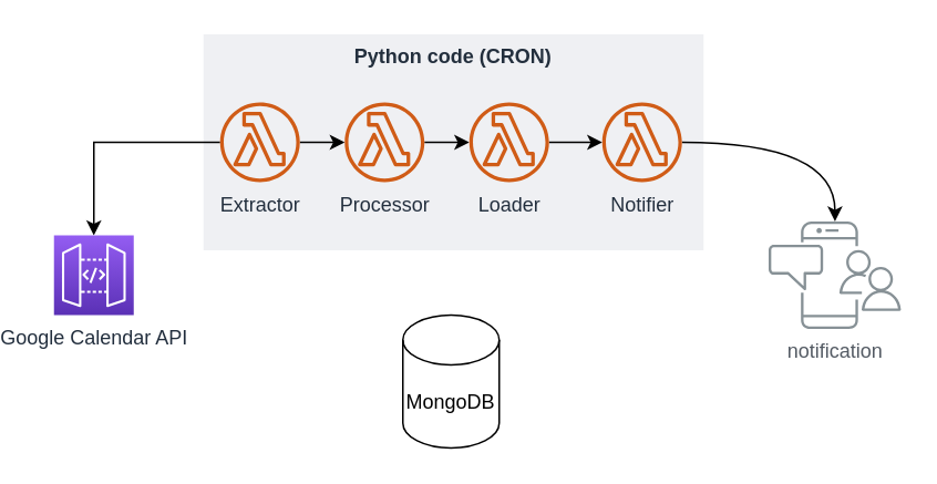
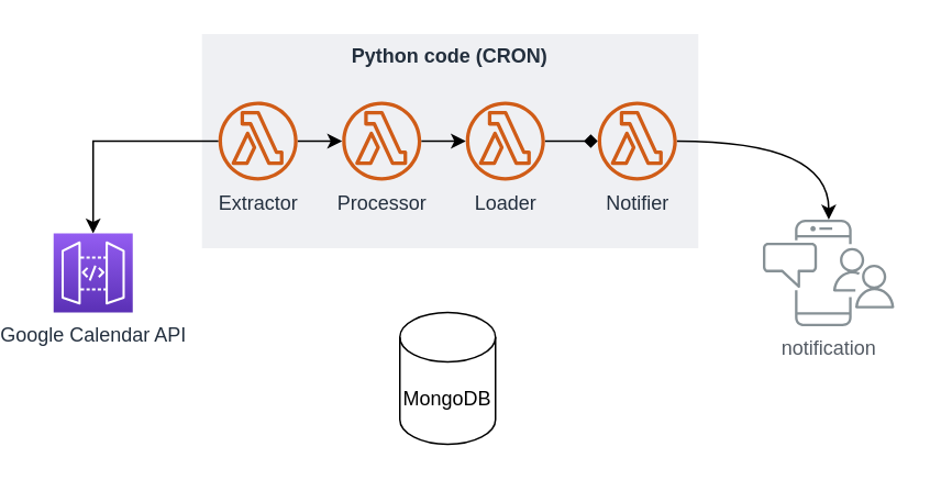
  <mxCell id="0" />
  <mxCell id="1" parent="0" />
  <mxCell id="2" value="Python code (CRON)" style="fillColor=#EFF0F3;strokeColor=none;dashed=0;verticalAlign=top;fontStyle=1;fontColor=#232F3D;" vertex="1" parent="1"><mxGeometry x="110" y="20" width="301" height="130" as="geometry" /></mxCell>
  <mxCell id="3" value="notification" style="outlineConnect=0;gradientColor=none;fontColor=#545B64;strokeColor=none;fillColor=#879196;dashed=0;verticalLabelPosition=bottom;verticalAlign=top;align=center;html=1;fontSize=12;fontStyle=0;aspect=fixed;shape=mxgraph.aws4.illustration_notification;pointerEvents=1" vertex="1" parent="1"><mxGeometry x="450" y="132.6" width="80" height="64.8" as="geometry" /></mxCell>
  <mxCell id="4" style="edgeStyle=orthogonalEdgeStyle;rounded=0;orthogonalLoop=1;jettySize=auto;html=1;entryX=0.5;entryY=0;entryDx=0;entryDy=0;entryPerimeter=0;" edge="1" parent="1" source="6" target="9"><mxGeometry relative="1" as="geometry" /></mxCell>
  <mxCell id="5" style="edgeStyle=orthogonalEdgeStyle;rounded=0;orthogonalLoop=1;jettySize=auto;html=1;" edge="1" parent="1" source="6" target="8"><mxGeometry relative="1" as="geometry" /></mxCell>
  <mxCell id="6" value="Extractor" style="outlineConnect=0;fontColor=#232F3E;gradientColor=none;fillColor=#D05C17;strokeColor=none;dashed=0;verticalLabelPosition=bottom;verticalAlign=top;align=center;html=1;fontSize=12;fontStyle=0;aspect=fixed;pointerEvents=1;shape=mxgraph.aws4.lambda_function;" vertex="1" parent="1"><mxGeometry x="120" y="61" width="48" height="48" as="geometry" /></mxCell>
  <mxCell id="7" style="edgeStyle=orthogonalEdgeStyle;rounded=0;orthogonalLoop=1;jettySize=auto;html=1;" edge="1" parent="1" source="8" target="14"><mxGeometry relative="1" as="geometry" /></mxCell>
  <mxCell id="8" value="&lt;div&gt;Processor&lt;/div&gt;" style="outlineConnect=0;fontColor=#232F3E;gradientColor=none;fillColor=#D05C17;strokeColor=none;dashed=0;verticalLabelPosition=bottom;verticalAlign=top;align=center;html=1;fontSize=12;fontStyle=0;aspect=fixed;pointerEvents=1;shape=mxgraph.aws4.lambda_function;" vertex="1" parent="1"><mxGeometry x="195" y="61" width="48" height="48" as="geometry" /></mxCell>
  <mxCell id="9" value="Google Calendar API" style="points=[[0,0,0],[0.25,0,0],[0.5,0,0],[0.75,0,0],[1,0,0],[0,1,0],[0.25,1,0],[0.5,1,0],[0.75,1,0],[1,1,0],[0,0.25,0],[0,0.5,0],[0,0.75,0],[1,0.25,0],[1,0.5,0],[1,0.75,0]];outlineConnect=0;fontColor=#232F3E;gradientColor=#945DF2;gradientDirection=north;fillColor=#5A30B5;strokeColor=#ffffff;dashed=0;verticalLabelPosition=bottom;verticalAlign=top;align=center;html=1;fontSize=12;fontStyle=0;aspect=fixed;shape=mxgraph.aws4.resourceIcon;resIcon=mxgraph.aws4.api_gateway;" vertex="1" parent="1"><mxGeometry x="20" y="141" width="48" height="48" as="geometry" /></mxCell>
  <mxCell id="10" value="MongoDB" style="shape=cylinder3;whiteSpace=wrap;html=1;boundedLbl=1;backgroundOutline=1;size=15;" vertex="1" parent="1"><mxGeometry x="230" y="189" width="58" height="80" as="geometry" /></mxCell>
  <mxCell id="11" style="edgeStyle=orthogonalEdgeStyle;curved=1;orthogonalLoop=1;jettySize=auto;html=1;" edge="1" parent="1" source="12" target="3"><mxGeometry relative="1" as="geometry" /></mxCell>
  <mxCell id="12" value="&lt;div&gt;Notifier&lt;/div&gt;" style="outlineConnect=0;fontColor=#232F3E;gradientColor=none;fillColor=#D05C17;strokeColor=none;dashed=0;verticalLabelPosition=bottom;verticalAlign=top;align=center;html=1;fontSize=12;fontStyle=0;aspect=fixed;pointerEvents=1;shape=mxgraph.aws4.lambda_function;" vertex="1" parent="1"><mxGeometry x="350" y="61" width="48" height="48" as="geometry" /></mxCell>
- <mxCell id="13" style="edgeStyle=orthogonalEdgeStyle;rounded=0;orthogonalLoop=1;jettySize=auto;html=1;" edge="1" parent="1" source="14" target="12"><mxGeometry relative="1" as="geometry" /></mxCell>
+ <mxCell id="13" style="edgeStyle=orthogonalEdgeStyle;rounded=0;orthogonalLoop=1;jettySize=auto;html=1;endArrow=diamond;" edge="1" parent="1" source="14" target="12"><mxGeometry relative="1" as="geometry" /></mxCell>
  <mxCell id="14" value="Loader" style="outlineConnect=0;fontColor=#232F3E;gradientColor=none;fillColor=#D05C17;strokeColor=none;dashed=0;verticalLabelPosition=bottom;verticalAlign=top;align=center;html=1;fontSize=12;fontStyle=0;aspect=fixed;pointerEvents=1;shape=mxgraph.aws4.lambda_function;" vertex="1" parent="1"><mxGeometry x="270" y="61" width="48" height="48" as="geometry" /></mxCell>
